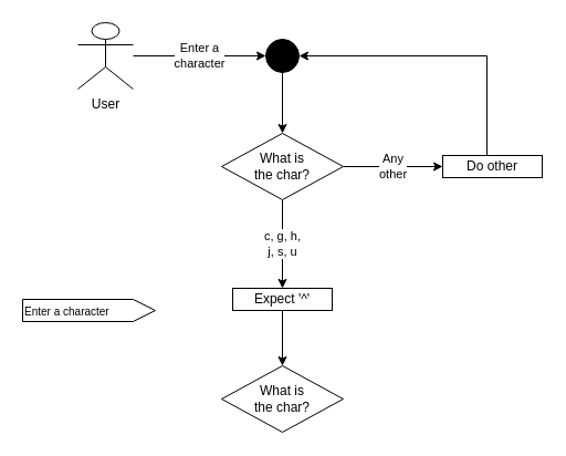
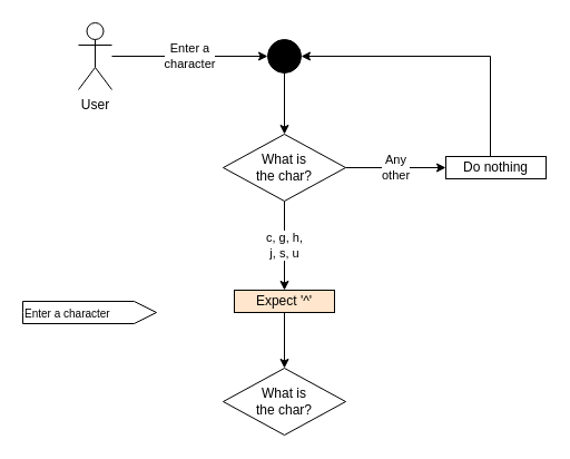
  <mxCell id="0" />
  <mxCell id="1" parent="0" />
  <mxCell id="2" value="" style="edgeStyle=orthogonalEdgeStyle;rounded=0;orthogonalLoop=1;jettySize=auto;html=1;" edge="1" parent="1" source="3" target="8"><mxGeometry relative="1" as="geometry"><mxPoint x="255" y="120" as="targetPoint" /></mxGeometry></mxCell>
  <mxCell id="3" value="" style="ellipse;fillColor=strokeColor;html=1;" vertex="1" parent="1"><mxGeometry x="240" y="35" width="30" height="30" as="geometry" /></mxCell>
  <mxCell id="4" value="Enter a&lt;br&gt;character" style="edgeStyle=orthogonalEdgeStyle;rounded=0;orthogonalLoop=1;jettySize=auto;html=1;" edge="1" parent="1" source="5" target="3"><mxGeometry relative="1" as="geometry" /></mxCell>
- <mxCell id="5" value="User" style="shape=umlActor;verticalLabelPosition=bottom;verticalAlign=top;html=1;outlineConnect=0;" vertex="1" parent="1"><mxGeometry x="70" y="20" width="50" height="60" as="geometry" /></mxCell>
+ <mxCell id="5" value="User" style="shape=umlActor;verticalLabelPosition=bottom;verticalAlign=top;html=1;outlineConnect=0;" vertex="1" parent="1"><mxGeometry x="70" y="20" width="30" height="60" as="geometry" /></mxCell>
  <mxCell id="6" value="c, g, h,&lt;br&gt;j, s, u" style="edgeStyle=orthogonalEdgeStyle;rounded=0;orthogonalLoop=1;jettySize=auto;html=1;" edge="1" parent="1" source="8" target="10"><mxGeometry relative="1" as="geometry" /></mxCell>
  <mxCell id="7" value="Any&lt;br&gt;other" style="edgeStyle=orthogonalEdgeStyle;rounded=0;orthogonalLoop=1;jettySize=auto;html=1;" edge="1" parent="1" source="8" target="12"><mxGeometry relative="1" as="geometry" /></mxCell>
  <mxCell id="8" value="What is&lt;br&gt;the char?" style="rhombus;whiteSpace=wrap;html=1;" vertex="1" parent="1"><mxGeometry x="200" y="120" width="110" height="60" as="geometry" /></mxCell>
  <mxCell id="9" style="edgeStyle=orthogonalEdgeStyle;rounded=0;orthogonalLoop=1;jettySize=auto;html=1;" edge="1" parent="1" source="10" target="13"><mxGeometry relative="1" as="geometry" /></mxCell>
- <mxCell id="10" value="Expect '^'" style="whiteSpace=wrap;html=1;" vertex="1" parent="1"><mxGeometry x="210" y="260" width="90" height="20" as="geometry" /></mxCell>
+ <mxCell id="10" value="Expect '^'" style="whiteSpace=wrap;html=1;fillColor=#ffe6cc;" vertex="1" parent="1"><mxGeometry x="210" y="260" width="90" height="20" as="geometry" /></mxCell>
  <mxCell id="11" style="edgeStyle=orthogonalEdgeStyle;rounded=0;orthogonalLoop=1;jettySize=auto;html=1;" edge="1" parent="1" source="12" target="3"><mxGeometry relative="1" as="geometry"><Array as="points"><mxPoint x="440" y="50" /></Array></mxGeometry></mxCell>
- <mxCell id="12" value="Do other" style="whiteSpace=wrap;html=1;" vertex="1" parent="1"><mxGeometry x="400" y="140" width="90" height="20" as="geometry" /></mxCell>
+ <mxCell id="12" value="Do nothing" style="whiteSpace=wrap;html=1;" vertex="1" parent="1"><mxGeometry x="400" y="140" width="90" height="20" as="geometry" /></mxCell>
  <mxCell id="13" value="What is&lt;br&gt;the char?" style="rhombus;whiteSpace=wrap;html=1;" vertex="1" parent="1"><mxGeometry x="200" y="330" width="110" height="60" as="geometry" /></mxCell>
  <mxCell id="14" value="&lt;font style=&quot;font-size: 10px;&quot;&gt;Enter a character&lt;/font&gt;" style="html=1;shape=mxgraph.infographic.ribbonSimple;notch1=0;notch2=20;align=left;verticalAlign=middle;fontSize=14;fontStyle=0;fillColor=#FFFFFF;whiteSpace=wrap;" vertex="1" parent="1"><mxGeometry x="20" y="270" width="120" height="20" as="geometry" /></mxCell>
